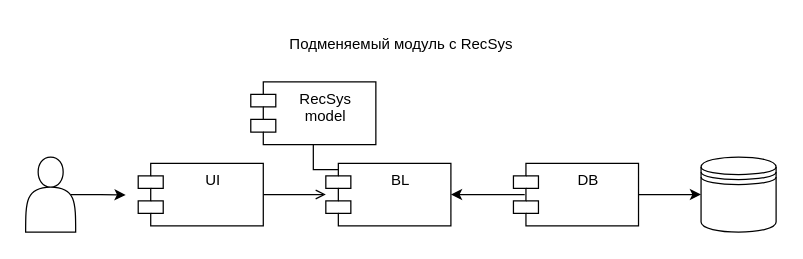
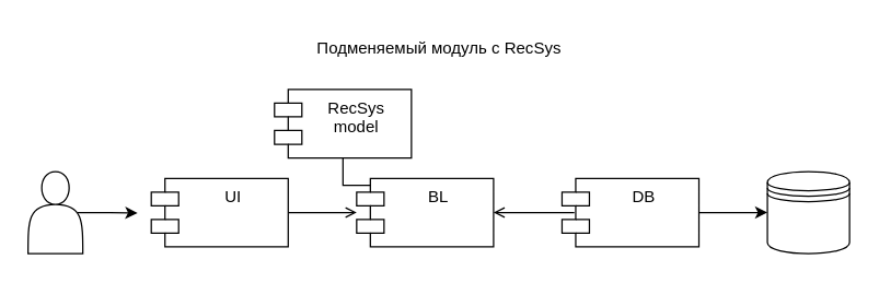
  <mxCell id="0" />
  <mxCell id="1" parent="0" />
  <mxCell id="2" style="edgeStyle=orthogonalEdgeStyle;rounded=0;orthogonalLoop=1;jettySize=auto;html=1;exitX=1;exitY=0.5;exitDx=0;exitDy=0;endArrow=open;" parent="1" source="3" target="5" edge="1"><mxGeometry relative="1" as="geometry" /></mxCell>
  <mxCell id="3" value="UI" style="shape=module;align=left;spacingLeft=20;align=center;verticalAlign=top;whiteSpace=wrap;html=1;" parent="1" vertex="1"><mxGeometry x="110" y="130" width="100" height="50" as="geometry" /></mxCell>
  <mxCell id="4" style="edgeStyle=orthogonalEdgeStyle;rounded=0;orthogonalLoop=1;jettySize=auto;html=1;exitX=0.5;exitY=1;exitDx=0;exitDy=0;entryX=0.5;entryY=0;entryDx=0;entryDy=0;" parent="1" source="9" target="5" edge="1"><mxGeometry relative="1" as="geometry" /></mxCell>
  <mxCell id="5" value="BL" style="shape=module;align=left;spacingLeft=20;align=center;verticalAlign=top;whiteSpace=wrap;html=1;" parent="1" vertex="1"><mxGeometry x="260" y="130" width="100" height="50" as="geometry" /></mxCell>
- <mxCell id="6" style="edgeStyle=orthogonalEdgeStyle;rounded=0;orthogonalLoop=1;jettySize=auto;html=1;exitX=0.09;exitY=0.5;exitDx=0;exitDy=0;exitPerimeter=0;entryX=1;entryY=0.5;entryDx=0;entryDy=0;" parent="1" source="8" target="5" edge="1"><mxGeometry relative="1" as="geometry" /></mxCell>
+ <mxCell id="6" style="edgeStyle=orthogonalEdgeStyle;rounded=0;orthogonalLoop=1;jettySize=auto;html=1;exitX=0.09;exitY=0.5;exitDx=0;exitDy=0;exitPerimeter=0;entryX=1;entryY=0.5;entryDx=0;entryDy=0;endArrow=open;" parent="1" source="8" target="5" edge="1"><mxGeometry relative="1" as="geometry" /></mxCell>
  <mxCell id="7" style="edgeStyle=orthogonalEdgeStyle;rounded=0;orthogonalLoop=1;jettySize=auto;html=1;exitX=1;exitY=0.5;exitDx=0;exitDy=0;entryX=0;entryY=0.5;entryDx=0;entryDy=0;" parent="1" source="8" target="10" edge="1"><mxGeometry relative="1" as="geometry" /></mxCell>
  <mxCell id="8" value="DB" style="shape=module;align=left;spacingLeft=20;align=center;verticalAlign=top;whiteSpace=wrap;html=1;" parent="1" vertex="1"><mxGeometry x="410" y="130" width="100" height="50" as="geometry" /></mxCell>
  <mxCell id="9" value="&lt;div&gt;RecSys&lt;/div&gt;&lt;div&gt;model&lt;br&gt;&lt;/div&gt;" style="shape=module;align=left;spacingLeft=20;align=center;verticalAlign=top;whiteSpace=wrap;html=1;" parent="1" vertex="1"><mxGeometry x="200" y="65" width="100" height="50" as="geometry" /></mxCell>
  <mxCell id="10" value="" style="shape=datastore;whiteSpace=wrap;html=1;" parent="1" vertex="1"><mxGeometry x="560" y="125" width="60" height="60" as="geometry" /></mxCell>
  <mxCell id="11" style="edgeStyle=orthogonalEdgeStyle;rounded=0;orthogonalLoop=1;jettySize=auto;html=1;exitX=0.9;exitY=0.5;exitDx=0;exitDy=0;exitPerimeter=0;" parent="1" source="12" edge="1"><mxGeometry relative="1" as="geometry"><mxPoint x="100" y="155.333" as="targetPoint" /></mxGeometry></mxCell>
  <mxCell id="12" value="" style="shape=actor;whiteSpace=wrap;html=1;" parent="1" vertex="1"><mxGeometry x="20" y="125" width="40" height="60" as="geometry" /></mxCell>
  <mxCell id="13" value="Подменяемый модуль с RecSys" style="text;html=1;align=center;verticalAlign=middle;resizable=0;points=[];autosize=1;strokeColor=none;fillColor=none;" parent="1" vertex="1"><mxGeometry x="220" y="20" width="200" height="30" as="geometry" /></mxCell>
